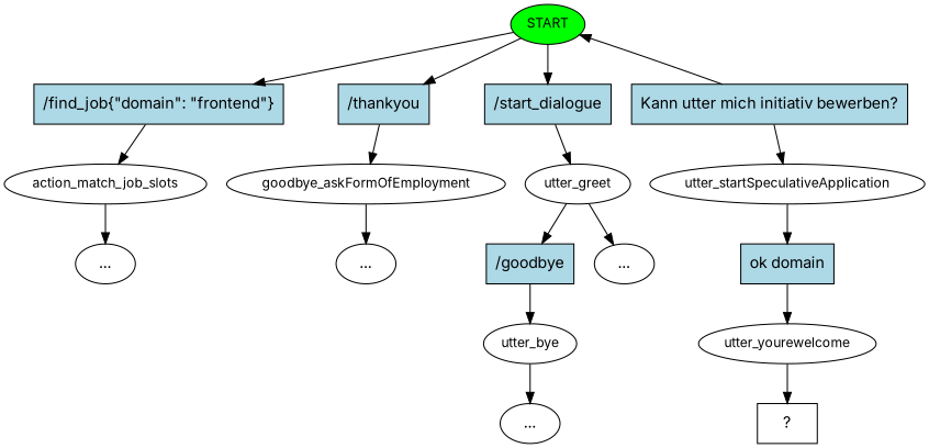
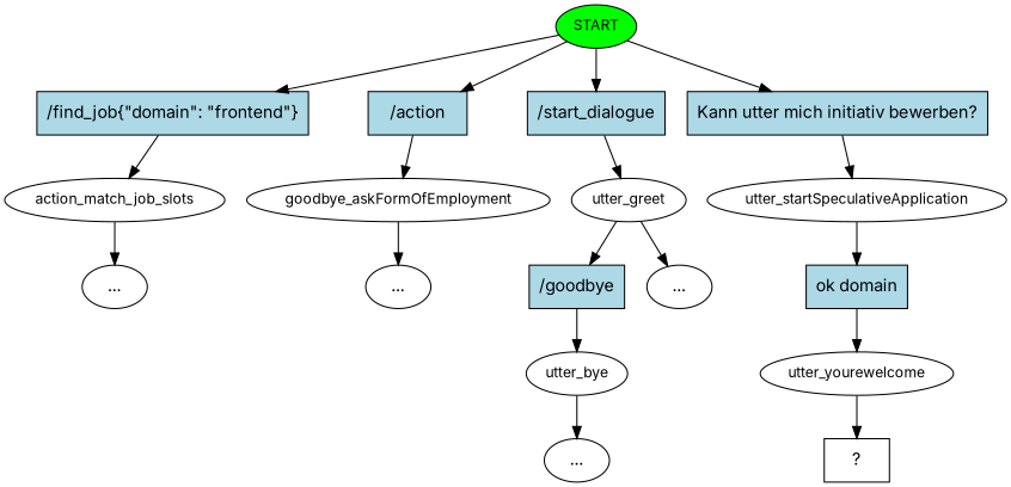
  digraph {
    fontname=Inter
    node [fontname=Inter]
    edge [fontname=Inter]
    n1 [fillcolor=green fontsize=12 label=START style=filled]
    n2 [fillcolor=lightblue label="/find_job{\"domain\": \"frontend\"}" shape=rect style=filled]
-   n3 [fillcolor=lightblue label="/thankyou" shape=rect style=filled]
+   n3 [fillcolor=lightblue label="/action" shape=rect style=filled]
    n4 [fillcolor=lightblue label="/start_dialogue" shape=rect style=filled]
    n5 [fillcolor=lightblue label="Kann utter mich initiativ bewerben?" shape=rect style=filled]
    n6 [fontsize=12 label=action_match_job_slots]
    n7 [fontsize=12 label=goodbye_askFormOfEmployment]
    n8 [fillcolor=lightblue label="/goodbye" shape=rect style=filled]
    n9 [fontsize=12 label=utter_bye]
    n10 [fontsize=12 label=utter_greet]
    n11 [fontsize=12 label=utter_startSpeculativeApplication]
    n12 [label="..."]
    n13 [label="..."]
    n14 [label="..."]
    n15 [label="..."]
    n16 [fillcolor=lightblue label="ok domain" shape=rect style=filled]
    n17 [fontsize=12 label=utter_yourewelcome]
    n18 [label="  ?  " shape=rect]
    n1 -> n2
    n1 -> n3
    n1 -> n4
-   n5 -> n1
+   n1 -> n5
    n2 -> n6
    n3 -> n7
    n4 -> n10
    n5 -> n11
    n6 -> n12
    n7 -> n13
    n8 -> n9
    n9 -> n14
    n10 -> n8
    n10 -> n15
    n11 -> n16
    n16 -> n17
    n17 -> n18
  }
